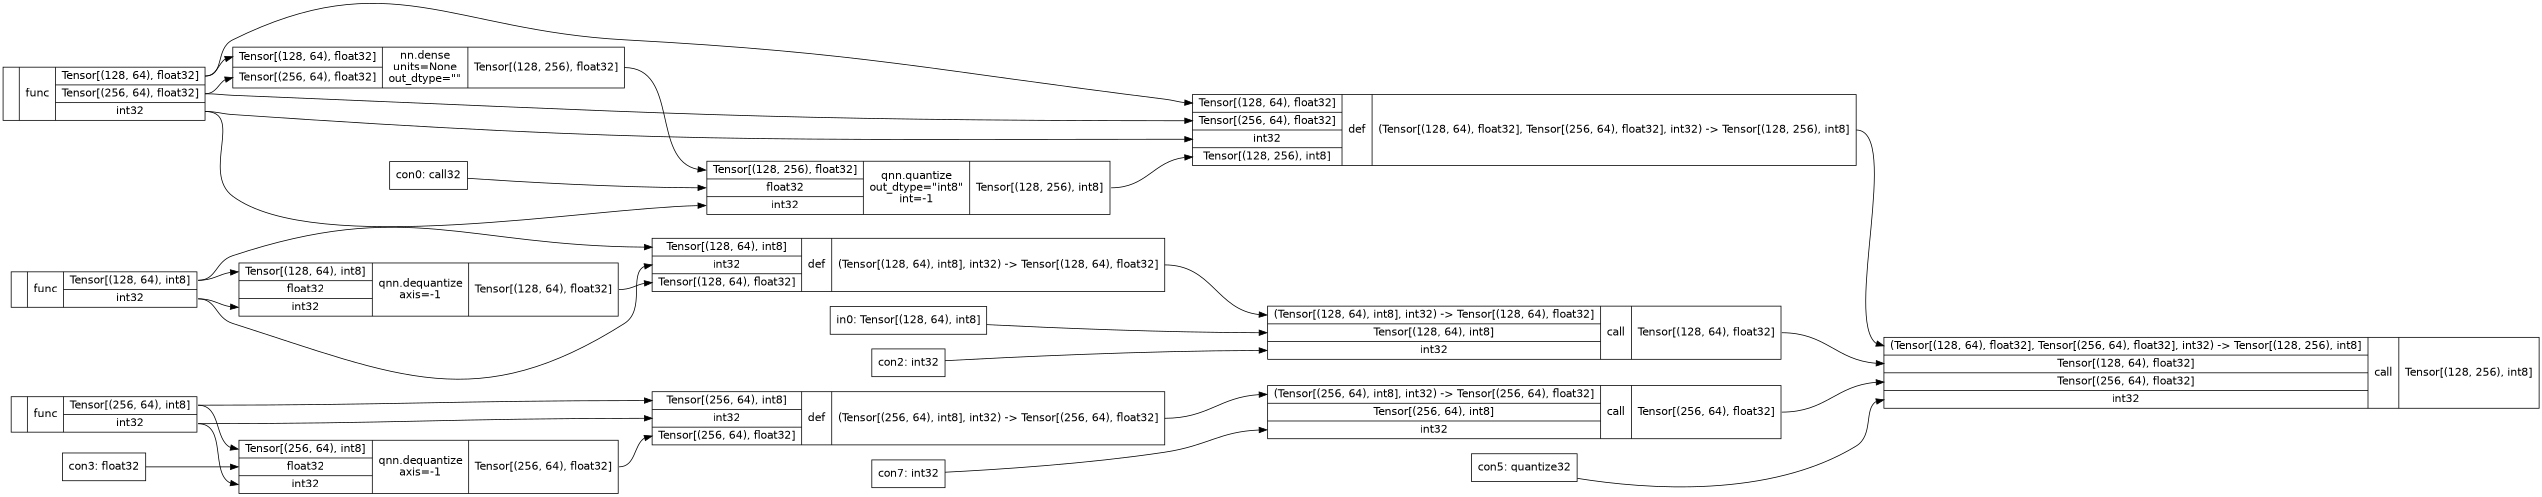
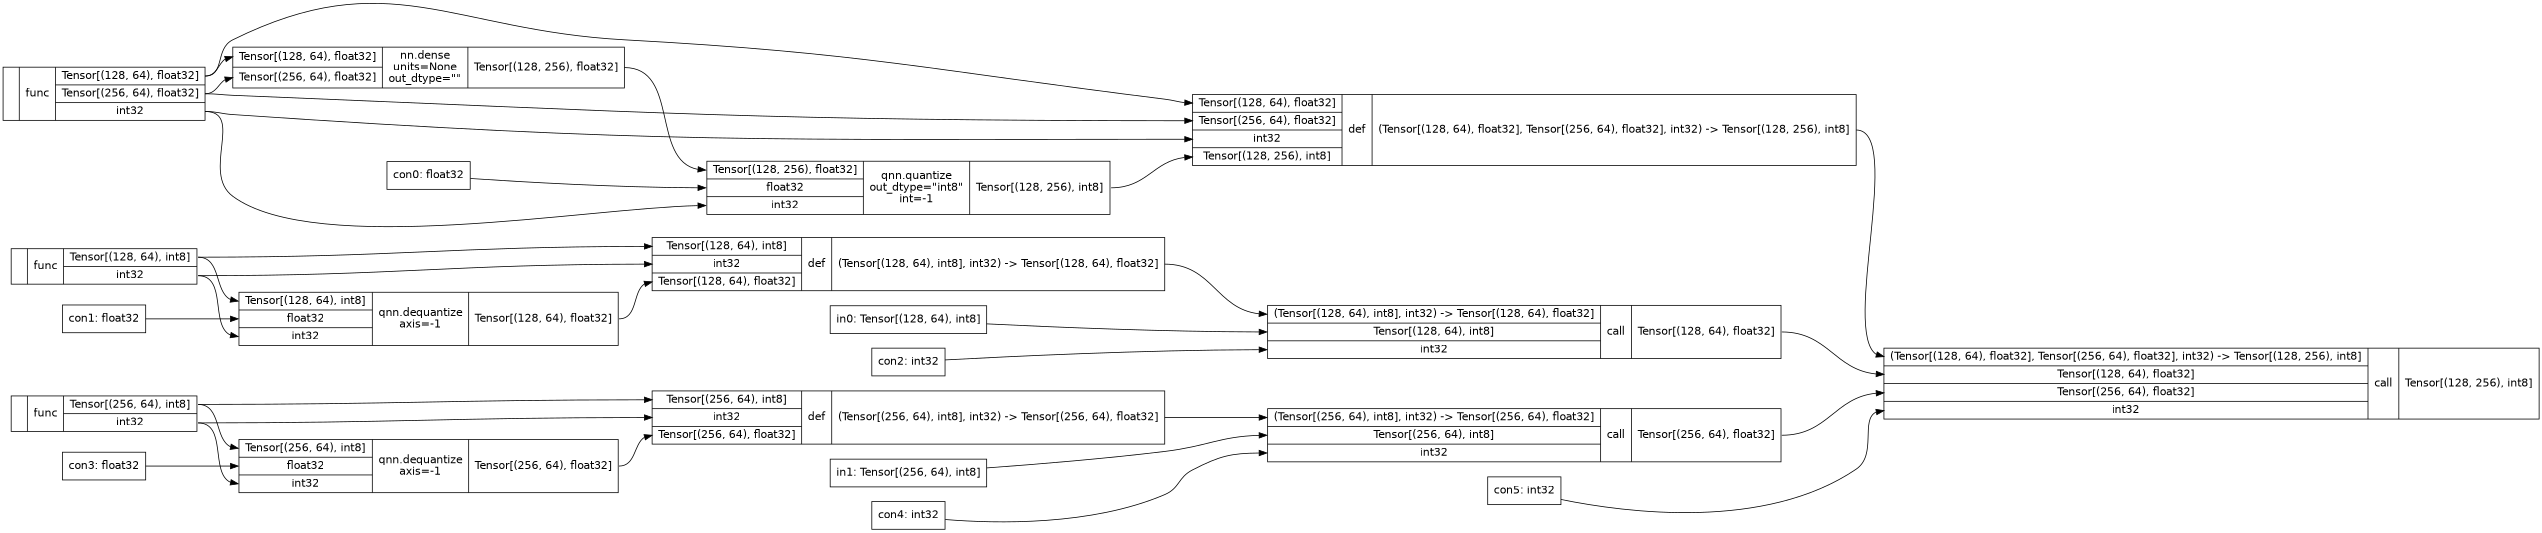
  digraph {
    fontname="DejaVu Sans"
    rankdir=LR
    node [fontname="DejaVu Sans" shape=record]
    edge [fontname="DejaVu Sans" headport=i0 tailport=o0]
    n1 [label="{{}|func\n|{<o0>Tensor[(128, 64), float32]|<o1>Tensor[(256, 64), float32]|<o2>int32}}"]
    n2 [label="{{<i0>Tensor[(128, 64), float32]|<i1>Tensor[(256, 64), float32]}|nn.dense\nunits=None\nout_dtype=\"\"|{<o0>Tensor[(128, 256), float32]}}"]
    n3 [label="{{<i0>Tensor[(128, 256), float32]|<i1>float32|<i2>int32}|qnn.quantize\nout_dtype=\"int8\"\nint=-1|{<o0>Tensor[(128, 256), int8]}}"]
    n4 [label="{{<i0>Tensor[(128, 64), float32]|<i1>Tensor[(256, 64), float32]|<i2>int32|<i3>Tensor[(128, 256), int8]}|def\n|{<o0>(Tensor[(128, 64), float32], Tensor[(256, 64), float32], int32) -\> Tensor[(128, 256), int8]}}"]
    n5 [label="{{<i0>(Tensor[(128, 64), float32], Tensor[(256, 64), float32], int32) -\> Tensor[(128, 256), int8]|<i1>Tensor[(128, 64), float32]|<i2>Tensor[(256, 64), float32]|<i3>int32}|call\n|{<o0>Tensor[(128, 256), int8]}}"]
-   n6 [label="con0: call32"]
+   n6 [label="con0: float32"]
    n7 [label="{{}|func\n|{<o0>Tensor[(128, 64), int8]|<o1>int32}}"]
    n8 [label="{{<i0>Tensor[(128, 64), int8]|<i1>float32|<i2>int32}|qnn.dequantize\naxis=-1|{<o0>Tensor[(128, 64), float32]}}"]
    n9 [label="{{<i0>Tensor[(128, 64), int8]|<i1>int32|<i2>Tensor[(128, 64), float32]}|def\n|{<o0>(Tensor[(128, 64), int8], int32) -\> Tensor[(128, 64), float32]}}"]
    n10 [label="{{<i0>(Tensor[(128, 64), int8], int32) -\> Tensor[(128, 64), float32]|<i1>Tensor[(128, 64), int8]|<i2>int32}|call\n|{<o0>Tensor[(128, 64), float32]}}"]
+   n11 [label="con1: float32"]
    n12 [label="in0: Tensor[(128, 64), int8]"]
    n13 [label="con2: int32"]
    n14 [label="{{}|func\n|{<o0>Tensor[(256, 64), int8]|<o1>int32}}"]
    n15 [label="{{<i0>Tensor[(256, 64), int8]|<i1>float32|<i2>int32}|qnn.dequantize\naxis=-1|{<o0>Tensor[(256, 64), float32]}}"]
    n16 [label="{{<i0>Tensor[(256, 64), int8]|<i1>int32|<i2>Tensor[(256, 64), float32]}|def\n|{<o0>(Tensor[(256, 64), int8], int32) -\> Tensor[(256, 64), float32]}}"]
    n17 [label="{{<i0>(Tensor[(256, 64), int8], int32) -\> Tensor[(256, 64), float32]|<i1>Tensor[(256, 64), int8]|<i2>int32}|call\n|{<o0>Tensor[(256, 64), float32]}}"]
    n18 [label="con3: float32"]
-   n20 [label="con7: int32"]
-   n21 [label="con5: quantize32"]
+   n19 [label="in1: Tensor[(256, 64), int8]"]
+   n20 [label="con4: int32"]
+   n21 [label="con5: int32"]
    n1 -> n2
    n1 -> n2 [headport=i1 tailport=o1]
    n1 -> n3 [headport=i2 tailport=o2]
    n1 -> n4
    n1 -> n4 [headport=i1 tailport=o1]
    n1 -> n4 [headport=i2 tailport=o2]
    n2 -> n3
    n3 -> n4 [headport=i3]
    n4 -> n5
    n6 -> n3 [headport=i1]
    n7 -> n8
    n7 -> n8 [headport=i2 tailport=o1]
    n7 -> n9
    n7 -> n9 [headport=i1 tailport=o1]
    n8 -> n9 [headport=i2]
    n9 -> n10
    n10 -> n5 [headport=i1]
+   n11 -> n8 [headport=i1]
    n12 -> n10 [headport=i1]
    n13 -> n10 [headport=i2]
    n14 -> n15
    n14 -> n15 [headport=i2 tailport=o1]
    n14 -> n16
    n14 -> n16 [headport=i1 tailport=o1]
    n15 -> n16 [headport=i2]
    n16 -> n17
    n17 -> n5 [headport=i2]
    n18 -> n15 [headport=i1]
+   n19 -> n17 [headport=i1]
    n20 -> n17 [headport=i2]
    n21 -> n5 [headport=i3]
  }
